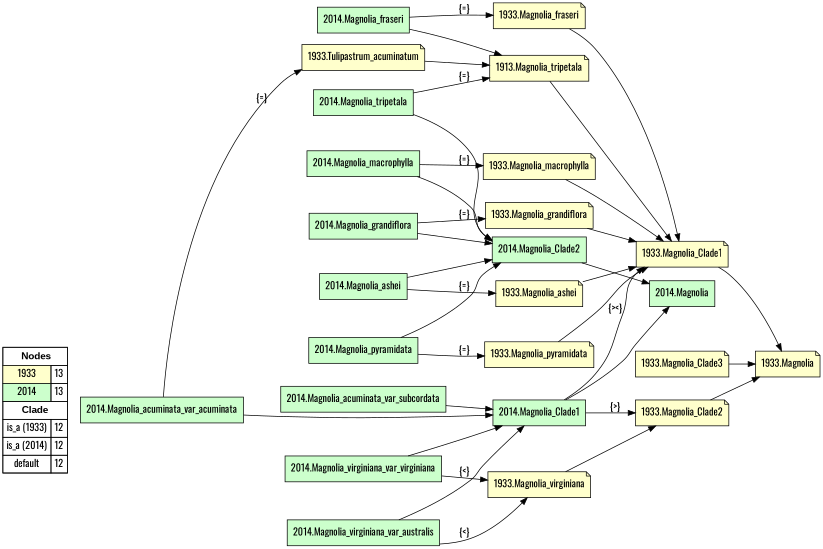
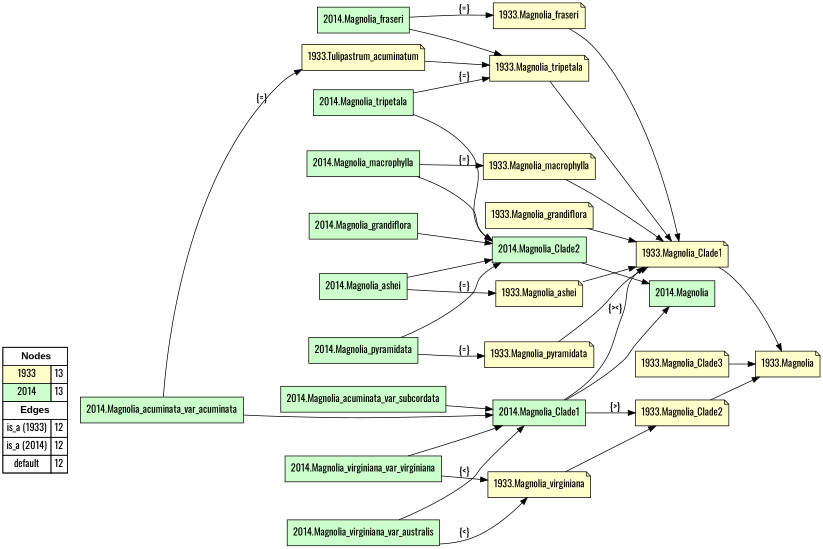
  digraph {
    fontname=Oswald
    rankdir=LR
    node [fillcolor="#CCFFCC" fontname=Oswald shape=box style=filled]
    edge [color="#000000" constraint=true dir=forward fontname=Oswald penwidth=1 style=solid]
-   n1 [fillcolor=white label=<   <TABLE BORDER="0" CELLBORDER="1" CELLSPACING="0" CELLPADDING="4">  <TR> <TD COLSPAN="2"><font face="Arial Black"> Nodes</font></TD> </TR>  <TR>   <TD bgcolor="#FFFFCC" fontname="helvetica">1933</TD>   <TD>13</TD>   </TR>  <TR>   <TD bgcolor="#CCFFCC" fontname="helvetica">2014</TD>   <TD>13</TD>   </TR>  <TR> <TD COLSPAN="2"><font face = "Arial Black"> Clade </font></TD> </TR>  <TR>   <TD><font color ="#000000">is_a (1933)</font></TD><TD>12</TD> </TR> <TR>   <TD><font color ="#000000">is_a (2014)</font></TD><TD>12</TD> </TR> <TR>   <TD><font color ="#000000">default</font></TD><TD>12</TD> </TR> </TABLE>   > margin=0]
+   n1 [fillcolor=white label=<   <TABLE BORDER="0" CELLBORDER="1" CELLSPACING="0" CELLPADDING="4">  <TR> <TD COLSPAN="2"><font face="Arial Black"> Nodes</font></TD> </TR>  <TR>   <TD bgcolor="#FFFFCC" fontname="helvetica">1933</TD>   <TD>13</TD>   </TR>  <TR>   <TD bgcolor="#CCFFCC" fontname="helvetica">2014</TD>   <TD>13</TD>   </TR>  <TR> <TD COLSPAN="2"><font face = "Arial Black"> Edges </font></TD> </TR>  <TR>   <TD><font color ="#000000">is_a (1933)</font></TD><TD>12</TD> </TR> <TR>   <TD><font color ="#000000">is_a (2014)</font></TD><TD>12</TD> </TR> <TR>   <TD><font color ="#000000">default</font></TD><TD>12</TD> </TR> </TABLE>   > margin=0]
    "1933.Magnolia_Clade1" [fillcolor="#FFFFCC" shape=note]
    "1933.Magnolia" [fillcolor="#FFFFCC" shape=note]
-   "1933.Magnolia_tripetala" [fillcolor="#FFFFCC" shape=note label="1913.Magnolia_tripetala"]
+   "1933.Magnolia_tripetala" [fillcolor="#FFFFCC" shape=note]
    "1933.Magnolia_fraseri" [fillcolor="#FFFFCC" shape=note]
    "1933.Magnolia_ashei" [fillcolor="#FFFFCC" shape=note]
    "1933.Magnolia_pyramidata" [fillcolor="#FFFFCC" shape=note]
    "1933.Tulipastrum_acuminatum" [fillcolor="#FFFFCC" shape=note]
    "1933.Magnolia_macrophylla" [fillcolor="#FFFFCC" shape=note]
    "1933.Magnolia_grandiflora" [fillcolor="#FFFFCC" shape=note]
    "1933.Magnolia_virginiana" [fillcolor="#FFFFCC" shape=note]
    "1933.Magnolia_Clade2" [fillcolor="#FFFFCC" shape=note]
    "1933.Magnolia_Clade3" [fillcolor="#FFFFCC" shape=note]
    "2014.Magnolia_tripetala"
    "2014.Magnolia_Clade2"
    "2014.Magnolia"
    "2014.Magnolia_Clade1"
    "2014.Magnolia_fraseri"
    "2014.Magnolia_acuminata_var_subcordata"
    "2014.Magnolia_ashei"
    "2014.Magnolia_grandiflora"
    "2014.Magnolia_acuminata_var_acuminata"
    "2014.Magnolia_virginiana_var_virginiana"
    "2014.Magnolia_macrophylla"
    "2014.Magnolia_virginiana_var_australis"
    "2014.Magnolia_pyramidata"
    subgraph sub_1 {
      rank=source
      n1
    }
    "1933.Magnolia_Clade1" -> "1933.Magnolia"
    "1933.Magnolia_tripetala" -> "1933.Magnolia_Clade1"
    "1933.Magnolia_fraseri" -> "1933.Magnolia_Clade1"
    "1933.Magnolia_ashei" -> "1933.Magnolia_Clade1"
    "1933.Magnolia_pyramidata" -> "1933.Magnolia_Clade1"
    "1933.Tulipastrum_acuminatum" -> "1933.Magnolia_tripetala"
    "1933.Magnolia_macrophylla" -> "1933.Magnolia_Clade1"
    "1933.Magnolia_grandiflora" -> "1933.Magnolia_Clade1"
    "1933.Magnolia_virginiana" -> "1933.Magnolia_Clade2"
    "1933.Magnolia_Clade2" -> "1933.Magnolia"
    "1933.Magnolia_Clade3" -> "1933.Magnolia"
    "2014.Magnolia_tripetala" -> "1933.Magnolia_tripetala" [label="{=}"]
    "2014.Magnolia_tripetala" -> "2014.Magnolia_Clade2"
    "2014.Magnolia_Clade2" -> "2014.Magnolia"
    "2014.Magnolia_Clade1" -> "1933.Magnolia_Clade1" [label="{><}"]
    "2014.Magnolia_Clade1" -> "1933.Magnolia_Clade2" [label="{>}"]
    "2014.Magnolia_Clade1" -> "2014.Magnolia"
    "2014.Magnolia_fraseri" -> "1933.Magnolia_tripetala"
    "2014.Magnolia_fraseri" -> "1933.Magnolia_fraseri" [label="{=}"]
    "2014.Magnolia_acuminata_var_subcordata" -> "2014.Magnolia_Clade1"
    "2014.Magnolia_ashei" -> "1933.Magnolia_ashei" [label="{=}"]
    "2014.Magnolia_ashei" -> "2014.Magnolia_Clade2"
-   "2014.Magnolia_grandiflora" -> "1933.Magnolia_grandiflora" [label="{=}"]
    "2014.Magnolia_grandiflora" -> "2014.Magnolia_Clade2"
    "2014.Magnolia_acuminata_var_acuminata" -> "1933.Tulipastrum_acuminatum" [label="{=}"]
    "2014.Magnolia_acuminata_var_acuminata" -> "2014.Magnolia_Clade1"
    "2014.Magnolia_virginiana_var_virginiana" -> "1933.Magnolia_virginiana" [label="{<}"]
    "2014.Magnolia_virginiana_var_virginiana" -> "2014.Magnolia_Clade1"
    "2014.Magnolia_macrophylla" -> "1933.Magnolia_macrophylla" [label="{=}"]
    "2014.Magnolia_macrophylla" -> "2014.Magnolia_Clade2"
    "2014.Magnolia_virginiana_var_australis" -> "1933.Magnolia_virginiana" [label="{<}"]
    "2014.Magnolia_virginiana_var_australis" -> "2014.Magnolia_Clade1"
    "2014.Magnolia_pyramidata" -> "1933.Magnolia_pyramidata" [label="{=}"]
    "2014.Magnolia_pyramidata" -> "2014.Magnolia_Clade2"
  }
